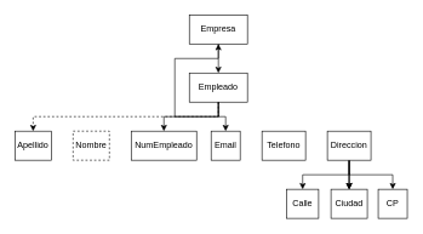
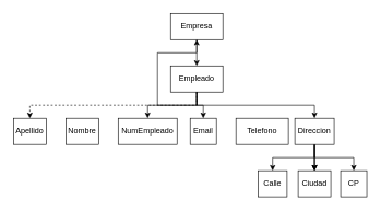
  <mxCell id="0" />
  <mxCell id="1" parent="0" />
  <mxCell id="2" style="edgeStyle=orthogonalEdgeStyle;rounded=0;orthogonalLoop=1;jettySize=auto;html=1;exitX=0.5;exitY=1;exitDx=0;exitDy=0;entryX=0.5;entryY=0;entryDx=0;entryDy=0;dashed=1;" edge="1" parent="1" source="3" target="4"><mxGeometry relative="1" as="geometry" /></mxCell>
  <mxCell id="3" value="Empleado" style="rounded=0;whiteSpace=wrap;html=1;" vertex="1" parent="1"><mxGeometry x="260" y="100" width="80" height="40" as="geometry" /></mxCell>
  <mxCell id="4" value="Apellido" style="rounded=0;whiteSpace=wrap;html=1;" vertex="1" parent="1"><mxGeometry x="20" y="180" width="50" height="40" as="geometry" /></mxCell>
- <mxCell id="5" value="Nombre" style="rounded=0;whiteSpace=wrap;html=1;dashed=1;" vertex="1" parent="1"><mxGeometry x="100" y="180" width="50" height="40" as="geometry" /></mxCell>
+ <mxCell id="5" value="Nombre" style="rounded=0;whiteSpace=wrap;html=1;" vertex="1" parent="1"><mxGeometry x="100" y="180" width="50" height="40" as="geometry" /></mxCell>
  <mxCell id="6" value="NumEmpleado" style="rounded=0;whiteSpace=wrap;html=1;" vertex="1" parent="1"><mxGeometry x="180" y="180" width="90" height="40" as="geometry" /></mxCell>
  <mxCell id="7" value="Email" style="rounded=0;whiteSpace=wrap;html=1;" vertex="1" parent="1"><mxGeometry x="290" y="180" width="40" height="40" as="geometry" /></mxCell>
  <mxCell id="8" value="Empresa" style="rounded=0;whiteSpace=wrap;html=1;" vertex="1" parent="1"><mxGeometry x="260" y="20" width="80" height="40" as="geometry" /></mxCell>
- <mxCell id="9" value="Telefono" style="rounded=0;whiteSpace=wrap;html=1;" vertex="1" parent="1"><mxGeometry x="360" y="180" width="60" height="40" as="geometry" /></mxCell>
+ <mxCell id="9" value="Telefono" style="rounded=0;whiteSpace=wrap;html=1;" vertex="1" parent="1"><mxGeometry x="360" y="180" width="80" height="40" as="geometry" /></mxCell>
  <mxCell id="10" value="" style="edgeStyle=orthogonalEdgeStyle;rounded=0;orthogonalLoop=1;jettySize=auto;html=1;exitX=0.5;exitY=1;exitDx=0;exitDy=0;" edge="1" parent="1" source="15" target="21"><mxGeometry relative="1" as="geometry" /></mxCell>
  <mxCell id="11" value="" style="edgeStyle=orthogonalEdgeStyle;rounded=0;orthogonalLoop=1;jettySize=auto;html=1;" edge="1" parent="1" source="15" target="22"><mxGeometry relative="1" as="geometry" /></mxCell>
  <mxCell id="12" value="" style="edgeStyle=orthogonalEdgeStyle;rounded=0;orthogonalLoop=1;jettySize=auto;html=1;" edge="1" parent="1" source="15" target="22"><mxGeometry relative="1" as="geometry" /></mxCell>
  <mxCell id="13" value="" style="edgeStyle=orthogonalEdgeStyle;rounded=0;orthogonalLoop=1;jettySize=auto;html=1;" edge="1" parent="1" source="15" target="22"><mxGeometry relative="1" as="geometry" /></mxCell>
  <mxCell id="14" style="edgeStyle=orthogonalEdgeStyle;rounded=0;orthogonalLoop=1;jettySize=auto;html=1;exitX=0.5;exitY=1;exitDx=0;exitDy=0;entryX=0.5;entryY=0;entryDx=0;entryDy=0;" edge="1" parent="1" source="15" target="23"><mxGeometry relative="1" as="geometry" /></mxCell>
  <mxCell id="15" value="Direccion" style="rounded=0;whiteSpace=wrap;html=1;" vertex="1" parent="1"><mxGeometry x="450" y="180" width="60" height="40" as="geometry" /></mxCell>
  <mxCell id="16" style="edgeStyle=orthogonalEdgeStyle;rounded=0;orthogonalLoop=1;jettySize=auto;html=1;exitX=0.5;exitY=1;exitDx=0;exitDy=0;" edge="1" parent="1" source="3" target="8"><mxGeometry relative="1" as="geometry"><mxPoint x="310" y="150" as="sourcePoint" /><mxPoint x="55" y="190" as="targetPoint" /></mxGeometry></mxCell>
  <mxCell id="17" style="edgeStyle=orthogonalEdgeStyle;rounded=0;orthogonalLoop=1;jettySize=auto;html=1;exitX=0.5;exitY=1;exitDx=0;exitDy=0;entryX=0.5;entryY=0;entryDx=0;entryDy=0;" edge="1" parent="1" source="3" target="6"><mxGeometry relative="1" as="geometry"><mxPoint x="320" y="160" as="sourcePoint" /><mxPoint x="65" y="200" as="targetPoint" /></mxGeometry></mxCell>
  <mxCell id="18" style="edgeStyle=orthogonalEdgeStyle;rounded=0;orthogonalLoop=1;jettySize=auto;html=1;exitX=0.5;exitY=1;exitDx=0;exitDy=0;entryX=0.5;entryY=0;entryDx=0;entryDy=0;" edge="1" parent="1" source="3" target="7"><mxGeometry relative="1" as="geometry"><mxPoint x="330" y="170" as="sourcePoint" /><mxPoint x="75" y="210" as="targetPoint" /></mxGeometry></mxCell>
  <mxCell id="19" style="edgeStyle=orthogonalEdgeStyle;rounded=0;orthogonalLoop=1;jettySize=auto;html=1;exitX=0.5;exitY=1;exitDx=0;exitDy=0;" edge="1" parent="1" source="8"><mxGeometry relative="1" as="geometry"><mxPoint x="350" y="190" as="sourcePoint" /><mxPoint x="300" y="100" as="targetPoint" /></mxGeometry></mxCell>
+ <mxCell id="20" style="edgeStyle=orthogonalEdgeStyle;rounded=0;orthogonalLoop=1;jettySize=auto;html=1;exitX=0.5;exitY=1;exitDx=0;exitDy=0;entryX=0.5;entryY=0;entryDx=0;entryDy=0;" edge="1" parent="1" source="3" target="15"><mxGeometry relative="1" as="geometry"><mxPoint x="360" y="200" as="sourcePoint" /><mxPoint x="105" y="240" as="targetPoint" /></mxGeometry></mxCell>
  <mxCell id="21" value="Calle" style="whiteSpace=wrap;html=1;rounded=0;" vertex="1" parent="1"><mxGeometry x="394" y="260" width="44" height="40" as="geometry" /></mxCell>
  <mxCell id="22" value="Ciudad" style="whiteSpace=wrap;html=1;rounded=0;" vertex="1" parent="1"><mxGeometry x="455" y="260" width="50" height="40" as="geometry" /></mxCell>
  <mxCell id="23" value="CP" style="whiteSpace=wrap;html=1;rounded=0;" vertex="1" parent="1"><mxGeometry x="520" y="260" width="40" height="40" as="geometry" /></mxCell>
